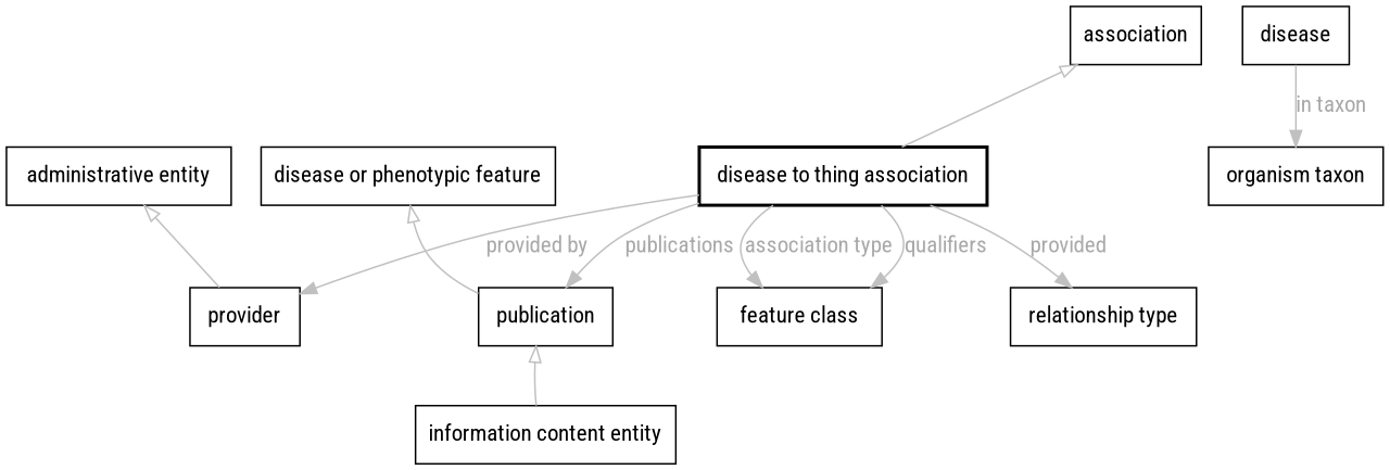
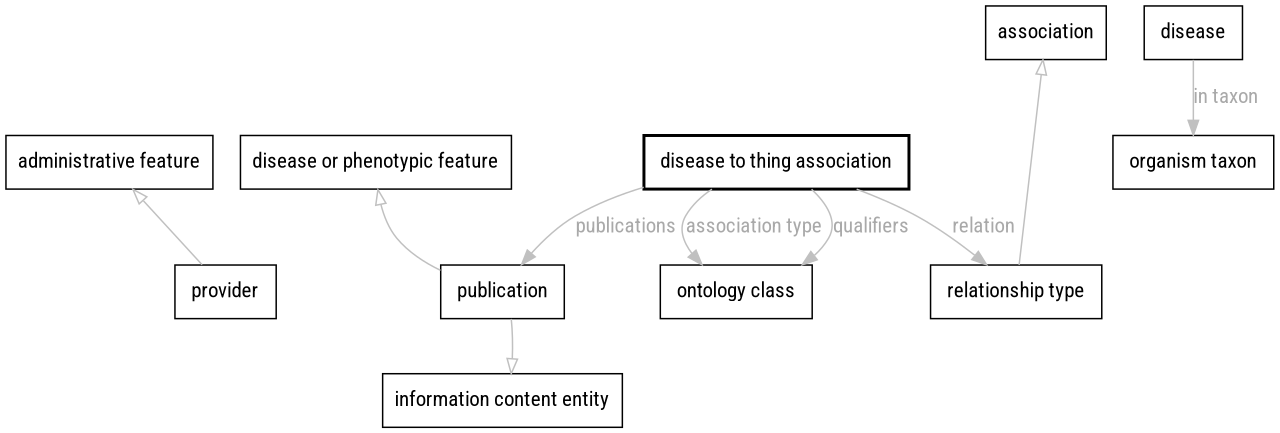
  digraph {
    fontname="Roboto Condensed"
    fontsize=32
    penwidth=5
    node [color=black fontname="Roboto Condensed" shape=rectangle style=solid]
    edge [color=gray fontcolor=darkgray fontname="Roboto Condensed"]
    n1 [label=" disease to thing association " style=bold]
    n2 [label=" provider "]
    n3 [label=" publication "]
-   n4 [label="feature class"]
+   n4 [label=" ontology class "]
    n5 [label=" relationship type "]
    n6 [label=" disease "]
    n7 [label=" organism taxon "]
    association [style=""]
-   "administrative entity" [style=""]
+   "administrative entity" [label="administrative feature" style=""]
    "information content entity" [style=""]
    "disease or phenotypic feature" [style=""]
-   n1 -> n2 [label="provided by"]
    n1 -> n3 [label=publications]
    n1 -> n4 [label=qualifiers]
    n1 -> n4 [label="association type"]
-   n1 -> n5 [label=provided]
+   n1 -> n5 [label=relation]
    n6 -> n7 [label="in taxon"]
-   association -> n1 [arrowtail=onormal dir=back]
+   association -> n5 [arrowtail=onormal dir=back]
    "administrative entity" -> n2 [arrowtail=onormal dir=back]
-   n3 -> "information content entity" [arrowtail=onormal dir=back]
+   "information content entity" -> n3 [arrowtail=onormal dir=back]
    "disease or phenotypic feature" -> n3 [arrowtail=onormal dir=back]
  }
